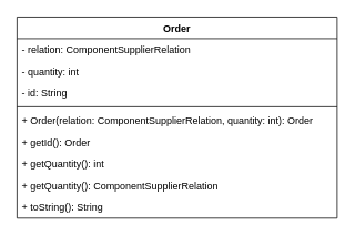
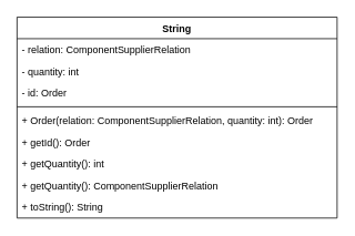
  <mxCell id="0" />
  <mxCell id="1" parent="0" />
- <mxCell id="2" value="Order" style="swimlane;fontStyle=1;align=center;verticalAlign=top;childLayout=stackLayout;horizontal=1;startSize=26;horizontalStack=0;resizeParent=1;resizeParentMax=0;resizeLast=0;collapsible=1;marginBottom=0;" vertex="1" parent="1"><mxGeometry x="20" y="20" width="385" height="242" as="geometry" /></mxCell>
+ <mxCell id="2" value="String" style="swimlane;fontStyle=1;align=center;verticalAlign=top;childLayout=stackLayout;horizontal=1;startSize=26;horizontalStack=0;resizeParent=1;resizeParentMax=0;resizeLast=0;collapsible=1;marginBottom=0;" vertex="1" parent="1"><mxGeometry x="20" y="20" width="385" height="242" as="geometry" /></mxCell>
  <mxCell id="3" value="- relation: ComponentSupplierRelation" style="text;strokeColor=none;fillColor=none;align=left;verticalAlign=top;spacingLeft=4;spacingRight=4;overflow=hidden;rotatable=0;points=[[0,0.5],[1,0.5]];portConstraint=eastwest;" vertex="1" parent="2"><mxGeometry y="26" width="385" height="26" as="geometry" /></mxCell>
  <mxCell id="4" value="- quantity: int" style="text;strokeColor=none;fillColor=none;align=left;verticalAlign=top;spacingLeft=4;spacingRight=4;overflow=hidden;rotatable=0;points=[[0,0.5],[1,0.5]];portConstraint=eastwest;" vertex="1" parent="2"><mxGeometry y="52" width="385" height="26" as="geometry" /></mxCell>
- <mxCell id="5" value="- id: String" style="text;strokeColor=none;fillColor=none;align=left;verticalAlign=top;spacingLeft=4;spacingRight=4;overflow=hidden;rotatable=0;points=[[0,0.5],[1,0.5]];portConstraint=eastwest;" vertex="1" parent="2"><mxGeometry y="78" width="385" height="26" as="geometry" /></mxCell>
+ <mxCell id="5" value="- id: Order" style="text;strokeColor=none;fillColor=none;align=left;verticalAlign=top;spacingLeft=4;spacingRight=4;overflow=hidden;rotatable=0;points=[[0,0.5],[1,0.5]];portConstraint=eastwest;" vertex="1" parent="2"><mxGeometry y="78" width="385" height="26" as="geometry" /></mxCell>
  <mxCell id="6" value="" style="line;strokeWidth=1;fillColor=none;align=left;verticalAlign=middle;spacingTop=-1;spacingLeft=3;spacingRight=3;rotatable=0;labelPosition=right;points=[];portConstraint=eastwest;" vertex="1" parent="2"><mxGeometry y="104" width="385" height="8" as="geometry" /></mxCell>
  <mxCell id="7" value="+ Order(relation: ComponentSupplierRelation, quantity: int): Order" style="text;strokeColor=none;fillColor=none;align=left;verticalAlign=top;spacingLeft=4;spacingRight=4;overflow=hidden;rotatable=0;points=[[0,0.5],[1,0.5]];portConstraint=eastwest;" vertex="1" parent="2"><mxGeometry y="112" width="385" height="26" as="geometry" /></mxCell>
  <mxCell id="8" value="+ getId(): Order" style="text;strokeColor=none;fillColor=none;align=left;verticalAlign=top;spacingLeft=4;spacingRight=4;overflow=hidden;rotatable=0;points=[[0,0.5],[1,0.5]];portConstraint=eastwest;" vertex="1" parent="2"><mxGeometry y="138" width="385" height="26" as="geometry" /></mxCell>
  <mxCell id="9" value="+ getQuantity(): int" style="text;strokeColor=none;fillColor=none;align=left;verticalAlign=top;spacingLeft=4;spacingRight=4;overflow=hidden;rotatable=0;points=[[0,0.5],[1,0.5]];portConstraint=eastwest;" vertex="1" parent="2"><mxGeometry y="164" width="385" height="26" as="geometry" /></mxCell>
  <mxCell id="10" value="+ getQuantity(): ComponentSupplierRelation" style="text;strokeColor=none;fillColor=none;align=left;verticalAlign=top;spacingLeft=4;spacingRight=4;overflow=hidden;rotatable=0;points=[[0,0.5],[1,0.5]];portConstraint=eastwest;" vertex="1" parent="2"><mxGeometry y="190" width="385" height="26" as="geometry" /></mxCell>
  <mxCell id="11" value="+ toString(): String" style="text;strokeColor=none;fillColor=none;align=left;verticalAlign=top;spacingLeft=4;spacingRight=4;overflow=hidden;rotatable=0;points=[[0,0.5],[1,0.5]];portConstraint=eastwest;" vertex="1" parent="2"><mxGeometry y="216" width="385" height="26" as="geometry" /></mxCell>
